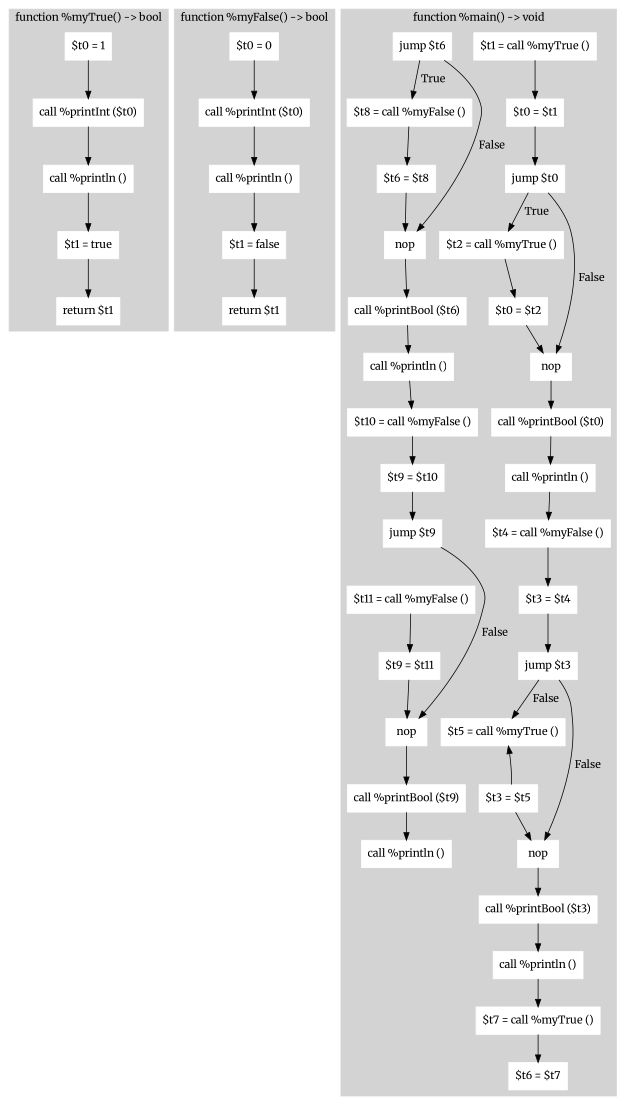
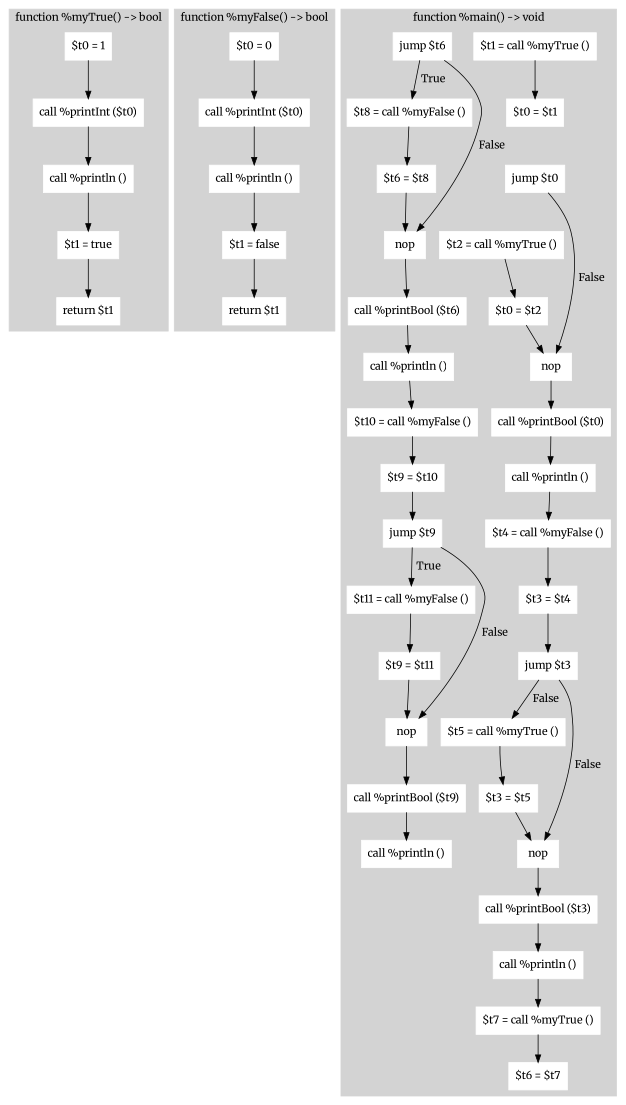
  digraph {
    fontname=Merriweather
    node [color=white fontname=Merriweather shape=rectangle style=filled]
    edge [fontname=Merriweather]
    n1 [label="$t0 = 1"]
    n2 [label="call %printInt ($t0)"]
    n3 [label="call %println ()"]
    n4 [label="$t1 = true"]
    n5 [label="return $t1"]
    n6 [label="$t0 = 0"]
    n7 [label="call %printInt ($t0)"]
    n8 [label="call %println ()"]
    n9 [label="$t1 = false"]
    n10 [label="return $t1"]
    n11 [label="$t1 = call %myTrue ()"]
    n12 [label="$t0 = $t1"]
    n13 [label="jump $t0"]
    n14 [label="$t2 = call %myTrue ()"]
    n15 [label=nop]
    n16 [label="$t0 = $t2"]
    n17 [label="call %printBool ($t0)"]
    n18 [label="call %println ()"]
    n19 [label="$t4 = call %myFalse ()"]
    n20 [label="$t3 = $t4"]
    n21 [label="jump $t3"]
    n22 [label="$t5 = call %myTrue ()"]
    n23 [label=nop]
    n24 [label="$t3 = $t5"]
    n25 [label="call %printBool ($t3)"]
    n26 [label="call %println ()"]
    n27 [label="$t7 = call %myTrue ()"]
    n28 [label="$t6 = $t7"]
    n29 [label="jump $t6"]
    n30 [label="$t8 = call %myFalse ()"]
    n31 [label=nop]
    n32 [label="$t6 = $t8"]
    n33 [label="call %printBool ($t6)"]
    n34 [label="call %println ()"]
    n35 [label="$t10 = call %myFalse ()"]
    n36 [label="$t9 = $t10"]
    n37 [label="jump $t9"]
    n38 [label="$t11 = call %myFalse ()"]
    n39 [label=nop]
    n40 [label="$t9 = $t11"]
    n41 [label="call %printBool ($t9)"]
    n42 [label="call %println ()"]
    subgraph cluster_1 {
      color=lightgrey
      label="function %myTrue() -> bool"
      style=filled
      n1
      n2
      n3
      n4
      n5
    }
    subgraph cluster_2 {
      color=lightgrey
      label="function %myFalse() -> bool"
      style=filled
      n6
      n7
      n8
      n9
      n10
    }
    subgraph cluster_3 {
      color=lightgrey
      label="function %main() -> void"
      style=filled
      n11
      n12
      n13
      n14
      n15
      n16
      n17
      n18
      n19
      n20
      n21
      n22
      n23
      n24
      n25
      n26
      n27
      n28
      n29
      n30
      n31
      n32
      n33
      n34
      n35
      n36
      n37
      n38
      n39
      n40
      n41
      n42
    }
    n1 -> n2
    n2 -> n3
    n3 -> n4
    n4 -> n5
    n6 -> n7
    n7 -> n8
    n8 -> n9
    n9 -> n10
    n11 -> n12
-   n12 -> n13
-   n13 -> n14 [label="  True  "]
    n13 -> n15 [label="  False  "]
    n14 -> n16
    n15 -> n17
    n16 -> n15
    n17 -> n18
    n18 -> n19
    n19 -> n20
    n20 -> n21
    n21 -> n22 [label="  False  "]
    n21 -> n23 [label="  False  "]
-   n24 -> n22
+   n22 -> n24
    n23 -> n25
    n24 -> n23
    n25 -> n26
    n26 -> n27
    n27 -> n28
    n29 -> n30 [label="  True  "]
    n29 -> n31 [label="  False  "]
    n30 -> n32
    n31 -> n33
    n32 -> n31
    n33 -> n34
    n34 -> n35
    n35 -> n36
    n36 -> n37
+   n37 -> n38 [label="  True  "]
    n37 -> n39 [label="  False  "]
    n38 -> n40
    n39 -> n41
    n40 -> n39
    n41 -> n42
  }
